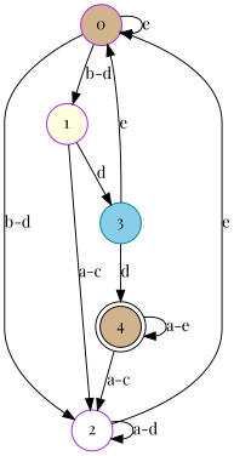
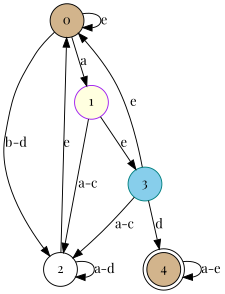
  digraph {
    fontname="Playfair Display"
    rankdir=TB
    node [color=purple fillcolor=tan fontname="Playfair Display" shape=circle style=filled]
    edge [fontname="Playfair Display"]
-   0
-   2 [fillcolor=white]
+   0 [color=black]
+   2 [color=black fillcolor=white]
    1 [fillcolor=lightyellow]
    3 [color=teal fillcolor=skyblue]
    4 [color=black shape=doublecircle]
    0 -> 0 [label=e]
    0 -> 2 [label="b-d"]
-   0 -> 1 [label="b-d"]
+   0 -> 1 [label=a]
    2 -> 0 [label=e]
    2 -> 2 [label="a-d"]
    1 -> 2 [label="a-c"]
-   1 -> 3 [label=d]
+   1 -> 3 [label=e]
    3 -> 0 [label=e]
-   4 -> 2 [label="a-c"]
+   3 -> 2 [label="a-c"]
    3 -> 4 [label=d]
    4 -> 4 [label="a-e"]
  }
